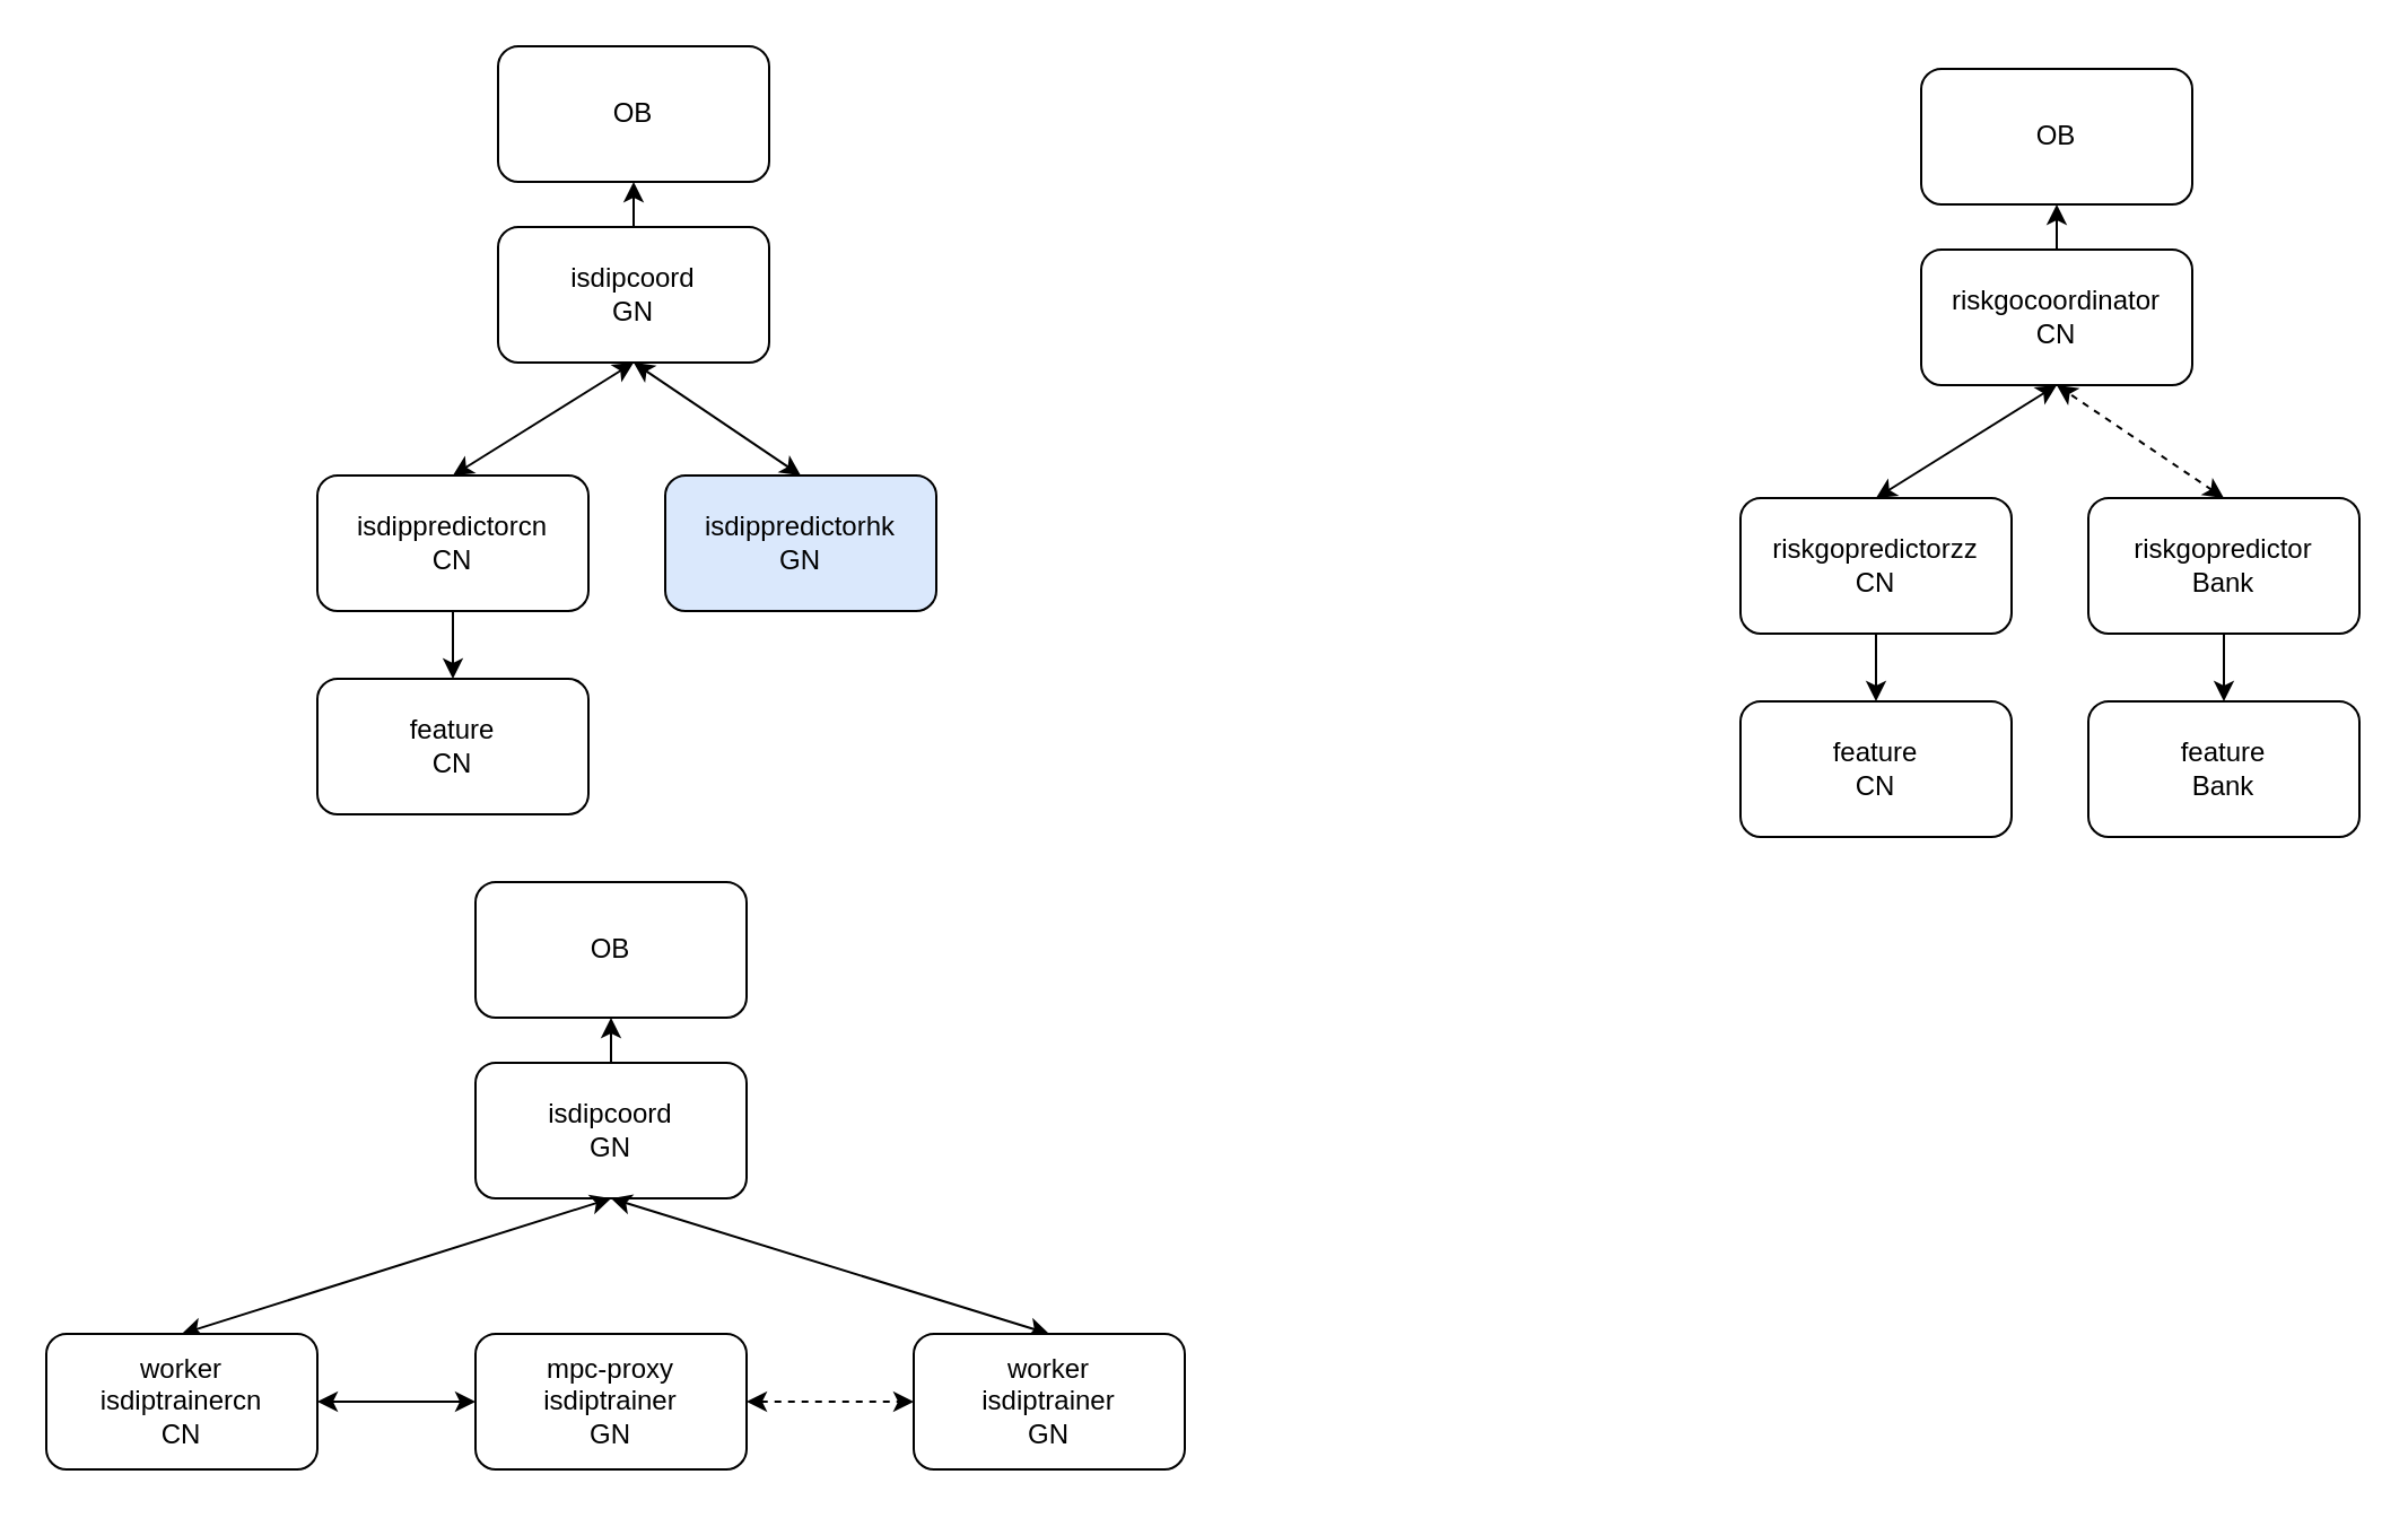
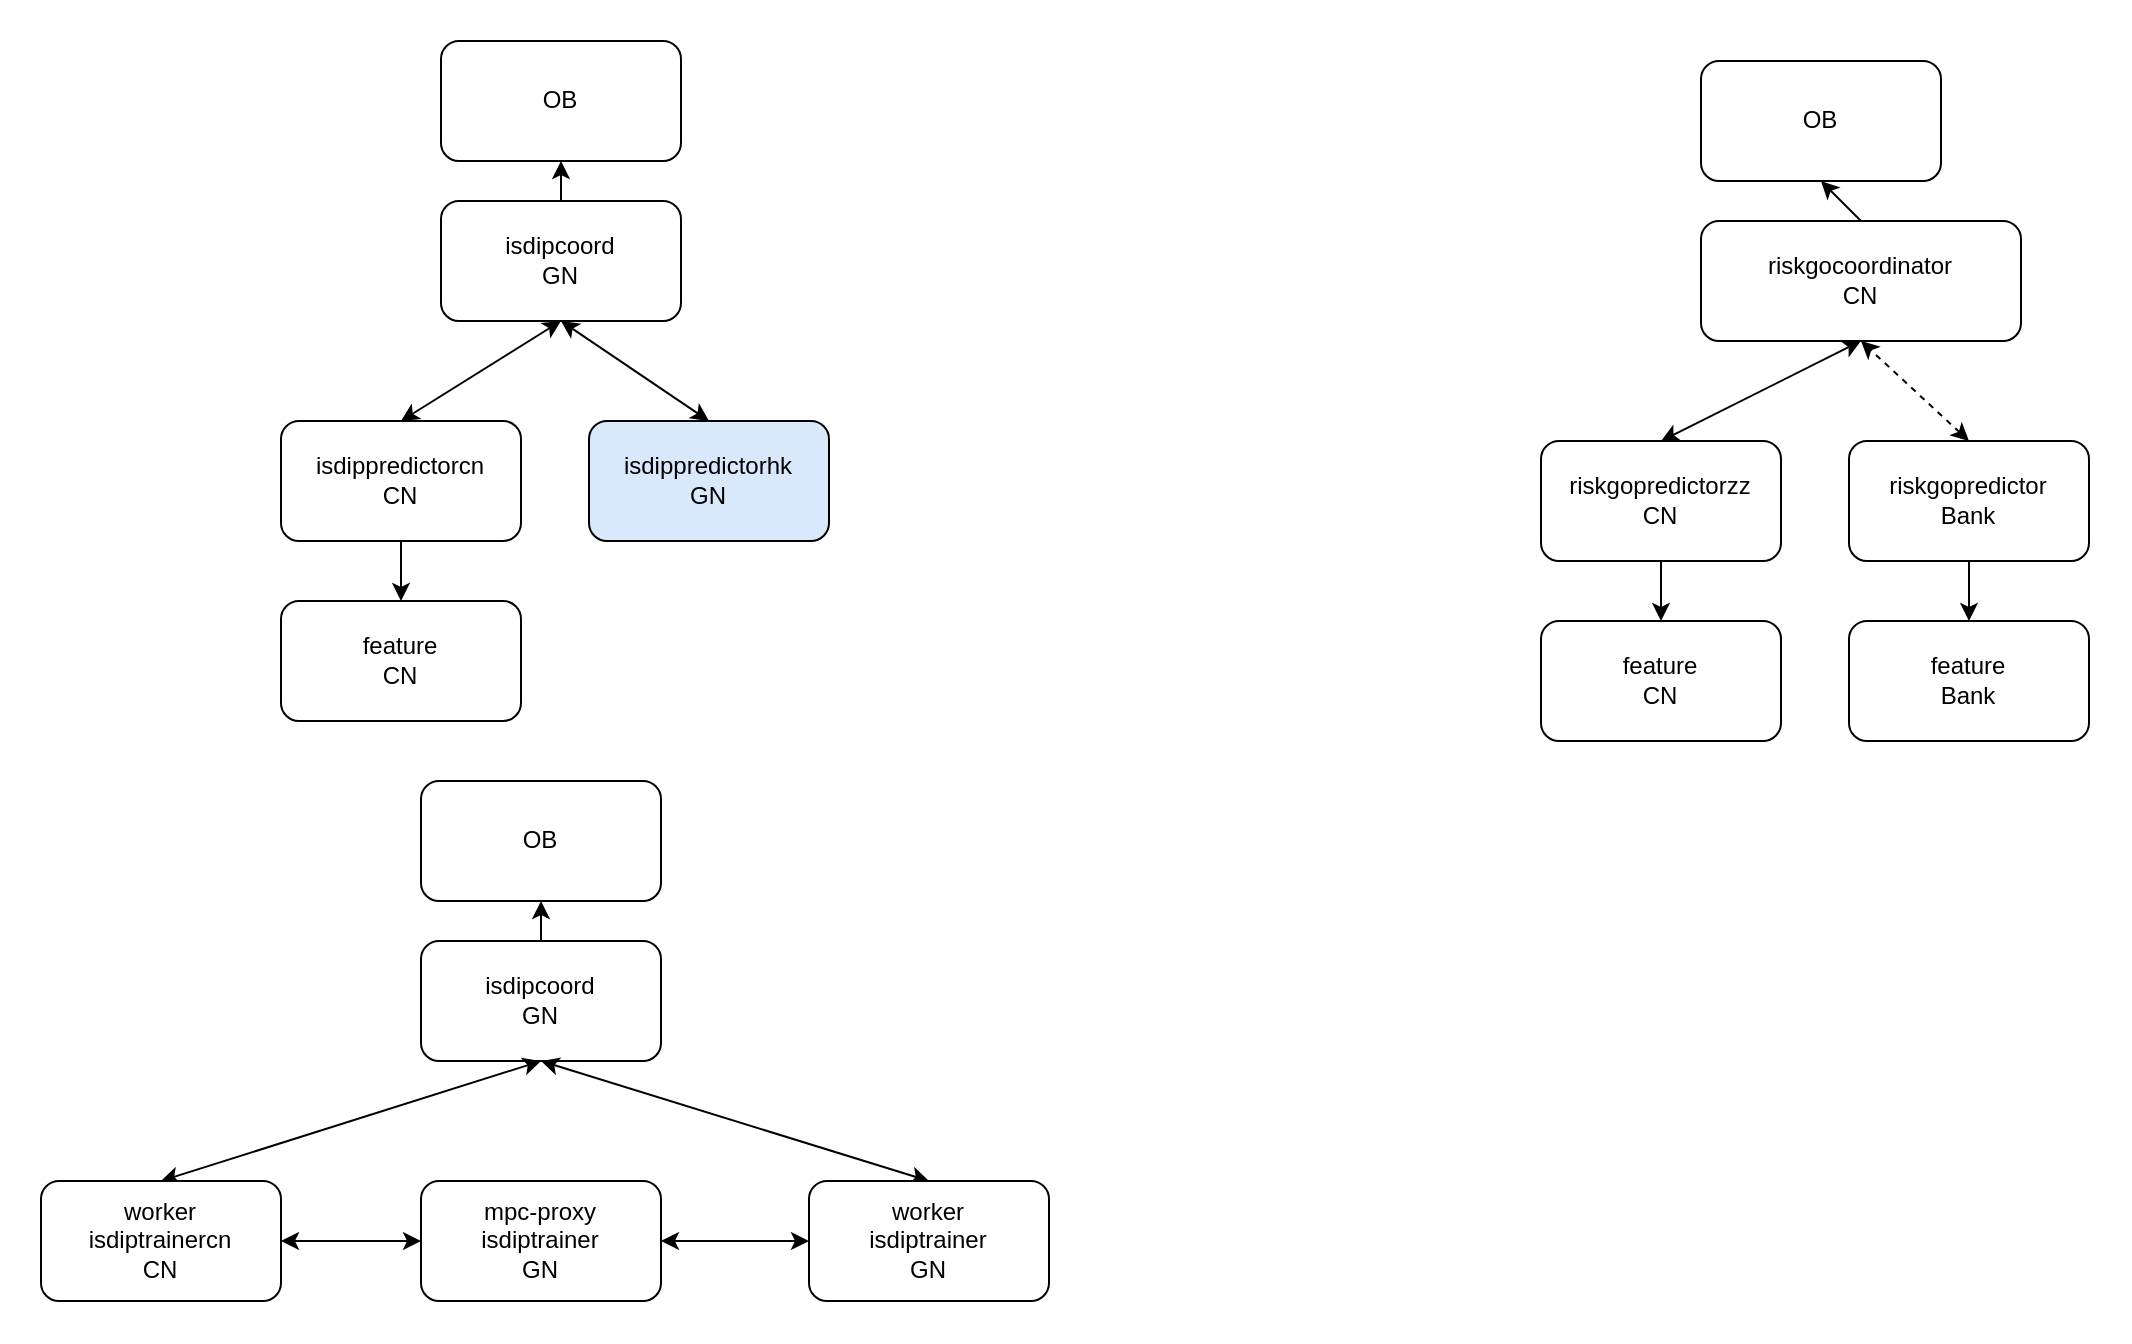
  <mxCell id="0" />
  <mxCell id="1" parent="0" />
  <mxCell id="2" style="edgeStyle=none;rounded=0;orthogonalLoop=1;jettySize=auto;html=1;exitX=0.5;exitY=0;exitDx=0;exitDy=0;entryX=0.5;entryY=1;entryDx=0;entryDy=0;startArrow=none;startFill=0;" edge="1" parent="1" source="3" target="19"><mxGeometry relative="1" as="geometry" /></mxCell>
  <mxCell id="3" value="isdipcoord&lt;br&gt;GN" style="rounded=1;whiteSpace=wrap;html=1;" vertex="1" parent="1"><mxGeometry x="220" y="100" width="120" height="60" as="geometry" /></mxCell>
  <mxCell id="4" style="rounded=0;orthogonalLoop=1;jettySize=auto;html=1;exitX=0.5;exitY=0;exitDx=0;exitDy=0;entryX=0.5;entryY=1;entryDx=0;entryDy=0;startArrow=classic;startFill=1;" edge="1" parent="1" source="6" target="3"><mxGeometry relative="1" as="geometry" /></mxCell>
  <mxCell id="5" style="edgeStyle=none;rounded=0;orthogonalLoop=1;jettySize=auto;html=1;exitX=0.5;exitY=1;exitDx=0;exitDy=0;startArrow=none;startFill=0;" edge="1" parent="1" source="6" target="9"><mxGeometry relative="1" as="geometry" /></mxCell>
  <mxCell id="6" value="isdippredictorcn&lt;br&gt;CN" style="rounded=1;whiteSpace=wrap;html=1;" vertex="1" parent="1"><mxGeometry x="140" y="210" width="120" height="60" as="geometry" /></mxCell>
  <mxCell id="7" style="edgeStyle=none;rounded=0;orthogonalLoop=1;jettySize=auto;html=1;exitX=0.5;exitY=0;exitDx=0;exitDy=0;entryX=0.5;entryY=1;entryDx=0;entryDy=0;startArrow=classic;startFill=1;" edge="1" parent="1" source="8" target="3"><mxGeometry relative="1" as="geometry" /></mxCell>
  <mxCell id="8" value="isdippredictorhk&lt;br&gt;GN" style="rounded=1;whiteSpace=wrap;html=1;fillColor=#dae8fc;" vertex="1" parent="1"><mxGeometry x="294" y="210" width="120" height="60" as="geometry" /></mxCell>
  <mxCell id="9" value="feature&lt;br&gt;CN" style="rounded=1;whiteSpace=wrap;html=1;" vertex="1" parent="1"><mxGeometry x="140" y="300" width="120" height="60" as="geometry" /></mxCell>
  <mxCell id="10" style="edgeStyle=none;rounded=0;orthogonalLoop=1;jettySize=auto;html=1;exitX=0.5;exitY=0;exitDx=0;exitDy=0;startArrow=none;startFill=0;" edge="1" parent="1" source="11" target="20"><mxGeometry relative="1" as="geometry" /></mxCell>
  <mxCell id="11" value="isdipcoord&lt;br&gt;GN" style="rounded=1;whiteSpace=wrap;html=1;" vertex="1" parent="1"><mxGeometry x="210" y="470" width="120" height="60" as="geometry" /></mxCell>
  <mxCell id="12" style="rounded=0;orthogonalLoop=1;jettySize=auto;html=1;exitX=0.5;exitY=0;exitDx=0;exitDy=0;entryX=0.5;entryY=1;entryDx=0;entryDy=0;startArrow=classic;startFill=1;" edge="1" source="14" target="11" parent="1"><mxGeometry relative="1" as="geometry" /></mxCell>
  <mxCell id="13" style="edgeStyle=none;rounded=0;orthogonalLoop=1;jettySize=auto;html=1;exitX=1;exitY=0.5;exitDx=0;exitDy=0;entryX=0;entryY=0.5;entryDx=0;entryDy=0;startArrow=classic;startFill=1;" edge="1" parent="1" source="14" target="18"><mxGeometry relative="1" as="geometry" /></mxCell>
  <mxCell id="14" value="worker&lt;br&gt;isdiptrainercn&lt;br&gt;CN" style="rounded=1;whiteSpace=wrap;html=1;" vertex="1" parent="1"><mxGeometry x="20" y="590" width="120" height="60" as="geometry" /></mxCell>
  <mxCell id="15" style="edgeStyle=none;rounded=0;orthogonalLoop=1;jettySize=auto;html=1;exitX=0.5;exitY=0;exitDx=0;exitDy=0;entryX=0.5;entryY=1;entryDx=0;entryDy=0;startArrow=classic;startFill=1;" edge="1" source="16" target="11" parent="1"><mxGeometry relative="1" as="geometry" /></mxCell>
  <mxCell id="16" value="worker&lt;br&gt;isdiptrainer&lt;br&gt;GN" style="rounded=1;whiteSpace=wrap;html=1;" vertex="1" parent="1"><mxGeometry x="404" y="590" width="120" height="60" as="geometry" /></mxCell>
- <mxCell id="17" style="edgeStyle=none;rounded=0;orthogonalLoop=1;jettySize=auto;html=1;exitX=1;exitY=0.5;exitDx=0;exitDy=0;startArrow=classic;startFill=1;dashed=1;" edge="1" parent="1" source="18" target="16"><mxGeometry relative="1" as="geometry" /></mxCell>
+ <mxCell id="17" style="edgeStyle=none;rounded=0;orthogonalLoop=1;jettySize=auto;html=1;exitX=1;exitY=0.5;exitDx=0;exitDy=0;startArrow=classic;startFill=1;" edge="1" parent="1" source="18" target="16"><mxGeometry relative="1" as="geometry" /></mxCell>
  <mxCell id="18" value="mpc-proxy&lt;br&gt;isdiptrainer&lt;br&gt;GN" style="rounded=1;whiteSpace=wrap;html=1;" vertex="1" parent="1"><mxGeometry x="210" y="590" width="120" height="60" as="geometry" /></mxCell>
  <mxCell id="19" value="OB" style="rounded=1;whiteSpace=wrap;html=1;" vertex="1" parent="1"><mxGeometry x="220" y="20" width="120" height="60" as="geometry" /></mxCell>
  <mxCell id="20" value="OB" style="rounded=1;whiteSpace=wrap;html=1;" vertex="1" parent="1"><mxGeometry x="210" y="390" width="120" height="60" as="geometry" /></mxCell>
  <mxCell id="21" style="edgeStyle=none;rounded=0;orthogonalLoop=1;jettySize=auto;html=1;exitX=0.5;exitY=0;exitDx=0;exitDy=0;entryX=0.5;entryY=1;entryDx=0;entryDy=0;startArrow=none;startFill=0;" edge="1" source="22" target="31" parent="1"><mxGeometry relative="1" as="geometry" /></mxCell>
- <mxCell id="22" value="riskgocoordinator&lt;br&gt;CN" style="rounded=1;whiteSpace=wrap;html=1;" vertex="1" parent="1"><mxGeometry x="850" y="110" width="120" height="60" as="geometry" /></mxCell>
+ <mxCell id="22" value="riskgocoordinator&lt;br&gt;CN" style="rounded=1;whiteSpace=wrap;html=1;" vertex="1" parent="1"><mxGeometry x="850" y="110" width="160" height="60" as="geometry" /></mxCell>
  <mxCell id="23" style="rounded=0;orthogonalLoop=1;jettySize=auto;html=1;exitX=0.5;exitY=0;exitDx=0;exitDy=0;entryX=0.5;entryY=1;entryDx=0;entryDy=0;startArrow=classic;startFill=1;" edge="1" source="25" target="22" parent="1"><mxGeometry relative="1" as="geometry" /></mxCell>
  <mxCell id="24" style="edgeStyle=none;rounded=0;orthogonalLoop=1;jettySize=auto;html=1;exitX=0.5;exitY=1;exitDx=0;exitDy=0;startArrow=none;startFill=0;" edge="1" source="25" target="29" parent="1"><mxGeometry relative="1" as="geometry" /></mxCell>
  <mxCell id="25" value="riskgopredictorzz&lt;br&gt;CN" style="rounded=1;whiteSpace=wrap;html=1;" vertex="1" parent="1"><mxGeometry x="770" y="220" width="120" height="60" as="geometry" /></mxCell>
  <mxCell id="26" style="edgeStyle=none;rounded=0;orthogonalLoop=1;jettySize=auto;html=1;exitX=0.5;exitY=0;exitDx=0;exitDy=0;entryX=0.5;entryY=1;entryDx=0;entryDy=0;startArrow=classic;startFill=1;dashed=1;" edge="1" source="28" target="22" parent="1"><mxGeometry relative="1" as="geometry" /></mxCell>
  <mxCell id="27" style="edgeStyle=none;rounded=0;orthogonalLoop=1;jettySize=auto;html=1;exitX=0.5;exitY=1;exitDx=0;exitDy=0;startArrow=none;startFill=0;" edge="1" source="28" target="30" parent="1"><mxGeometry relative="1" as="geometry" /></mxCell>
  <mxCell id="28" value="riskgopredictor&lt;br&gt;Bank" style="rounded=1;whiteSpace=wrap;html=1;" vertex="1" parent="1"><mxGeometry x="924" y="220" width="120" height="60" as="geometry" /></mxCell>
  <mxCell id="29" value="feature&lt;br&gt;CN" style="rounded=1;whiteSpace=wrap;html=1;" vertex="1" parent="1"><mxGeometry x="770" y="310" width="120" height="60" as="geometry" /></mxCell>
  <mxCell id="30" value="feature&lt;br&gt;Bank" style="rounded=1;whiteSpace=wrap;html=1;" vertex="1" parent="1"><mxGeometry x="924" y="310" width="120" height="60" as="geometry" /></mxCell>
  <mxCell id="31" value="OB" style="rounded=1;whiteSpace=wrap;html=1;" vertex="1" parent="1"><mxGeometry x="850" y="30" width="120" height="60" as="geometry" /></mxCell>
